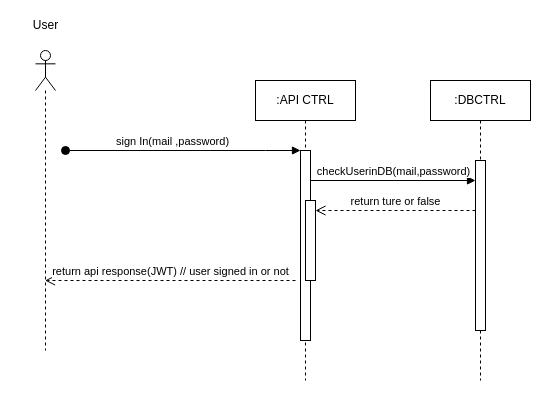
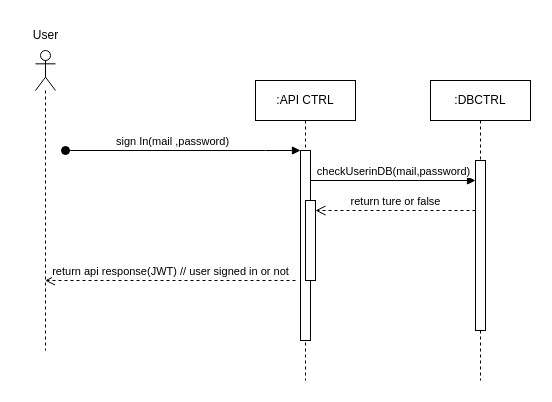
  <mxCell id="0" />
  <mxCell id="1" parent="0" />
  <mxCell id="2" value=":API CTRL" style="shape=umlLifeline;perimeter=lifelinePerimeter;whiteSpace=wrap;html=1;container=0;dropTarget=0;collapsible=0;recursiveResize=0;outlineConnect=0;portConstraint=eastwest;newEdgeStyle={&quot;edgeStyle&quot;:&quot;elbowEdgeStyle&quot;,&quot;elbow&quot;:&quot;vertical&quot;,&quot;curved&quot;:0,&quot;rounded&quot;:0};" vertex="1" parent="1"><mxGeometry x="255" y="80" width="100" height="300" as="geometry" /></mxCell>
  <mxCell id="3" value="" style="html=1;points=[];perimeter=orthogonalPerimeter;outlineConnect=0;targetShapes=umlLifeline;portConstraint=eastwest;newEdgeStyle={&quot;edgeStyle&quot;:&quot;elbowEdgeStyle&quot;,&quot;elbow&quot;:&quot;vertical&quot;,&quot;curved&quot;:0,&quot;rounded&quot;:0};" vertex="1" parent="2"><mxGeometry x="45" y="70" width="10" height="190" as="geometry" /></mxCell>
  <mxCell id="4" value="sign In(mail ,password)" style="html=1;verticalAlign=bottom;startArrow=oval;endArrow=block;startSize=8;edgeStyle=elbowEdgeStyle;elbow=vertical;curved=0;rounded=0;" edge="1" parent="2" target="3"><mxGeometry x="-0.091" relative="1" as="geometry"><mxPoint x="-190" y="70" as="sourcePoint" /><Array as="points"><mxPoint x="10" y="70" /></Array><mxPoint as="offset" /></mxGeometry></mxCell>
  <mxCell id="5" value="" style="html=1;points=[];perimeter=orthogonalPerimeter;outlineConnect=0;targetShapes=umlLifeline;portConstraint=eastwest;newEdgeStyle={&quot;edgeStyle&quot;:&quot;elbowEdgeStyle&quot;,&quot;elbow&quot;:&quot;vertical&quot;,&quot;curved&quot;:0,&quot;rounded&quot;:0};" vertex="1" parent="2"><mxGeometry x="50" y="120" width="10" height="80" as="geometry" /></mxCell>
  <mxCell id="6" value=":DBCTRL" style="shape=umlLifeline;perimeter=lifelinePerimeter;whiteSpace=wrap;html=1;container=0;dropTarget=0;collapsible=0;recursiveResize=0;outlineConnect=0;portConstraint=eastwest;newEdgeStyle={&quot;edgeStyle&quot;:&quot;elbowEdgeStyle&quot;,&quot;elbow&quot;:&quot;vertical&quot;,&quot;curved&quot;:0,&quot;rounded&quot;:0};" vertex="1" parent="1"><mxGeometry x="430" y="80" width="100" height="300" as="geometry" /></mxCell>
  <mxCell id="7" value="" style="html=1;points=[];perimeter=orthogonalPerimeter;outlineConnect=0;targetShapes=umlLifeline;portConstraint=eastwest;newEdgeStyle={&quot;edgeStyle&quot;:&quot;elbowEdgeStyle&quot;,&quot;elbow&quot;:&quot;vertical&quot;,&quot;curved&quot;:0,&quot;rounded&quot;:0};" vertex="1" parent="6"><mxGeometry x="45" y="80" width="10" height="170" as="geometry" /></mxCell>
  <mxCell id="8" value="" style="shape=umlLifeline;perimeter=lifelinePerimeter;whiteSpace=wrap;html=1;container=1;dropTarget=0;collapsible=0;recursiveResize=0;outlineConnect=0;portConstraint=eastwest;newEdgeStyle={&quot;curved&quot;:0,&quot;rounded&quot;:0};participant=umlActor;" vertex="1" parent="1"><mxGeometry x="35" y="50" width="20" height="300" as="geometry" /></mxCell>
- <mxCell id="9" value="User" style="text;html=1;align=center;verticalAlign=middle;resizable=0;points=[];autosize=1;strokeColor=none;fillColor=none;" vertex="1" parent="1"><mxGeometry x="20" y="10" width="50" height="30" as="geometry" /></mxCell>
+ <mxCell id="9" value="User" style="text;html=1;align=center;verticalAlign=middle;resizable=0;points=[];autosize=1;strokeColor=none;fillColor=none;" vertex="1" parent="1"><mxGeometry x="20" y="20" width="50" height="30" as="geometry" /></mxCell>
  <mxCell id="10" value="checkUserinDB(mail,password)" style="html=1;verticalAlign=bottom;endArrow=block;curved=0;rounded=0;" edge="1" parent="1"><mxGeometry width="80" relative="1" as="geometry"><mxPoint x="310" y="180" as="sourcePoint" /><mxPoint x="475" y="180" as="targetPoint" /></mxGeometry></mxCell>
  <mxCell id="11" value="return ture or false" style="html=1;verticalAlign=bottom;endArrow=open;dashed=1;endSize=8;edgeStyle=elbowEdgeStyle;elbow=vertical;curved=0;rounded=0;" edge="1" parent="1"><mxGeometry relative="1" as="geometry"><mxPoint x="315" y="210" as="targetPoint" /><Array as="points"><mxPoint x="385" y="210" /></Array><mxPoint x="475" y="210" as="sourcePoint" /></mxGeometry></mxCell>
  <mxCell id="12" value="return api response(JWT) // user signed in or not" style="html=1;verticalAlign=bottom;endArrow=open;dashed=1;endSize=8;edgeStyle=elbowEdgeStyle;elbow=vertical;curved=0;rounded=0;" edge="1" parent="1" target="8"><mxGeometry x="-0.001" relative="1" as="geometry"><mxPoint x="135" y="280" as="targetPoint" /><Array as="points"><mxPoint x="205" y="280" /></Array><mxPoint x="295" y="280" as="sourcePoint" /><mxPoint as="offset" /></mxGeometry></mxCell>
